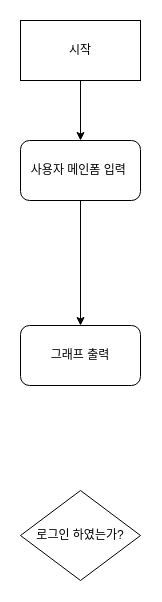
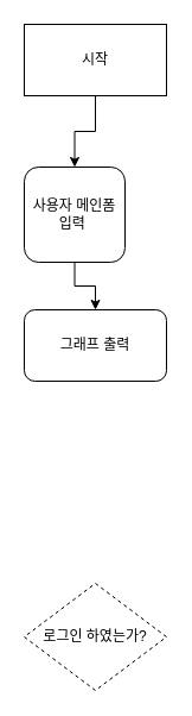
  <mxCell id="0" />
  <mxCell id="1" parent="0" />
  <mxCell id="2" style="edgeStyle=orthogonalEdgeStyle;rounded=0;orthogonalLoop=1;jettySize=auto;html=1;exitX=0.5;exitY=1;exitDx=0;exitDy=0;entryX=0.5;entryY=0;entryDx=0;entryDy=0;" parent="1" source="3" target="5" edge="1"><mxGeometry relative="1" as="geometry" /></mxCell>
  <mxCell id="3" value="시작" style="rounded=0;whiteSpace=wrap;html=1;" parent="1" vertex="1"><mxGeometry x="20" y="20" width="120" height="60" as="geometry" /></mxCell>
  <mxCell id="4" value="" style="edgeStyle=orthogonalEdgeStyle;rounded=0;orthogonalLoop=1;jettySize=auto;html=1;" edge="1" parent="1" source="5" target="6"><mxGeometry relative="1" as="geometry" /></mxCell>
- <mxCell id="5" value="사용자 메인폼 입력&amp;nbsp;" style="rounded=1;whiteSpace=wrap;html=1;" parent="1" vertex="1"><mxGeometry x="20" y="140" width="120" height="60" as="geometry" /></mxCell>
- <mxCell id="6" value="그래프 출력" style="rounded=1;whiteSpace=wrap;html=1;" parent="1" vertex="1"><mxGeometry x="20" y="325" width="120" height="60" as="geometry" /></mxCell>
- <mxCell id="7" value="로그인 하였는가?" style="rhombus;whiteSpace=wrap;html=1;" vertex="1" parent="1"><mxGeometry x="20" y="490" width="120" height="90" as="geometry" /></mxCell>
+ <mxCell id="5" value="사용자 메인폼 입력&amp;nbsp;" style="rounded=1;whiteSpace=wrap;html=1;" parent="1" vertex="1"><mxGeometry x="20" y="140" width="85" height="80" as="geometry" /></mxCell>
+ <mxCell id="6" value="그래프 출력" style="rounded=1;whiteSpace=wrap;html=1;" parent="1" vertex="1"><mxGeometry x="20" y="260" width="120" height="60" as="geometry" /></mxCell>
+ <mxCell id="7" value="로그인 하였는가?" style="rhombus;whiteSpace=wrap;html=1;dashed=1;" vertex="1" parent="1"><mxGeometry x="20" y="490" width="120" height="90" as="geometry" /></mxCell>
